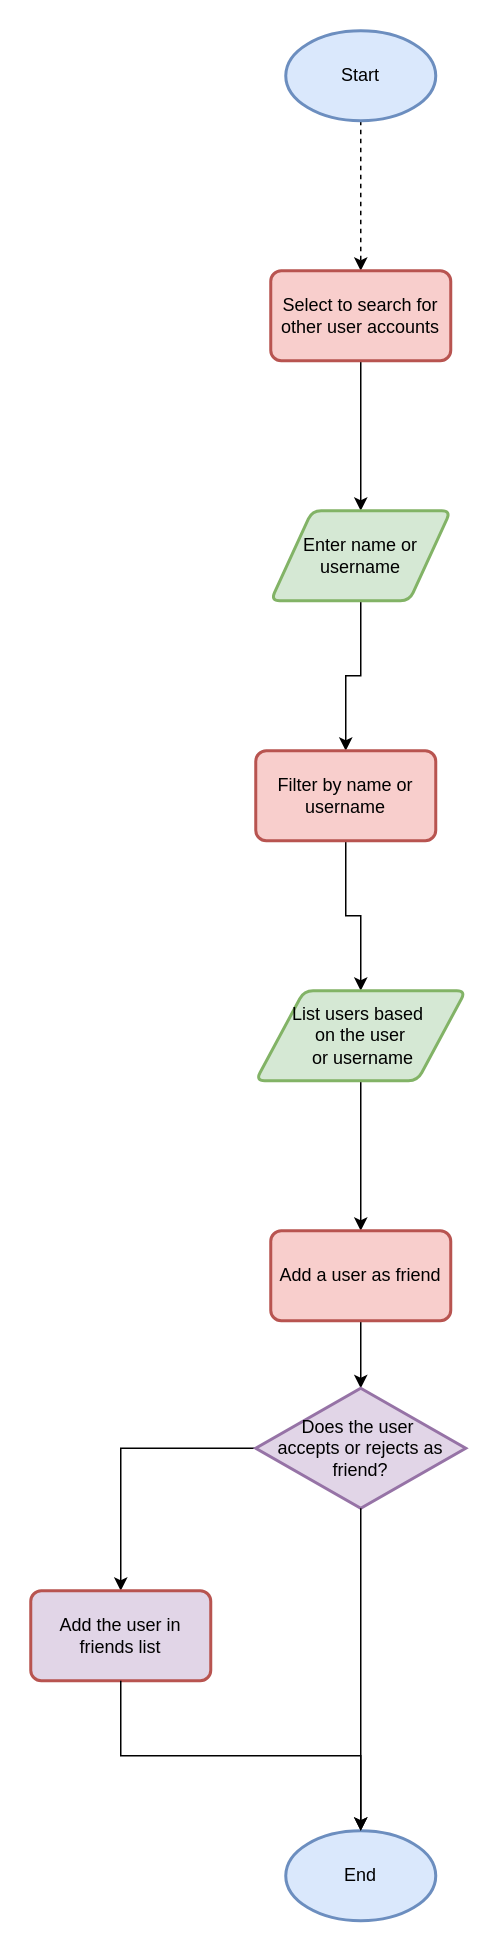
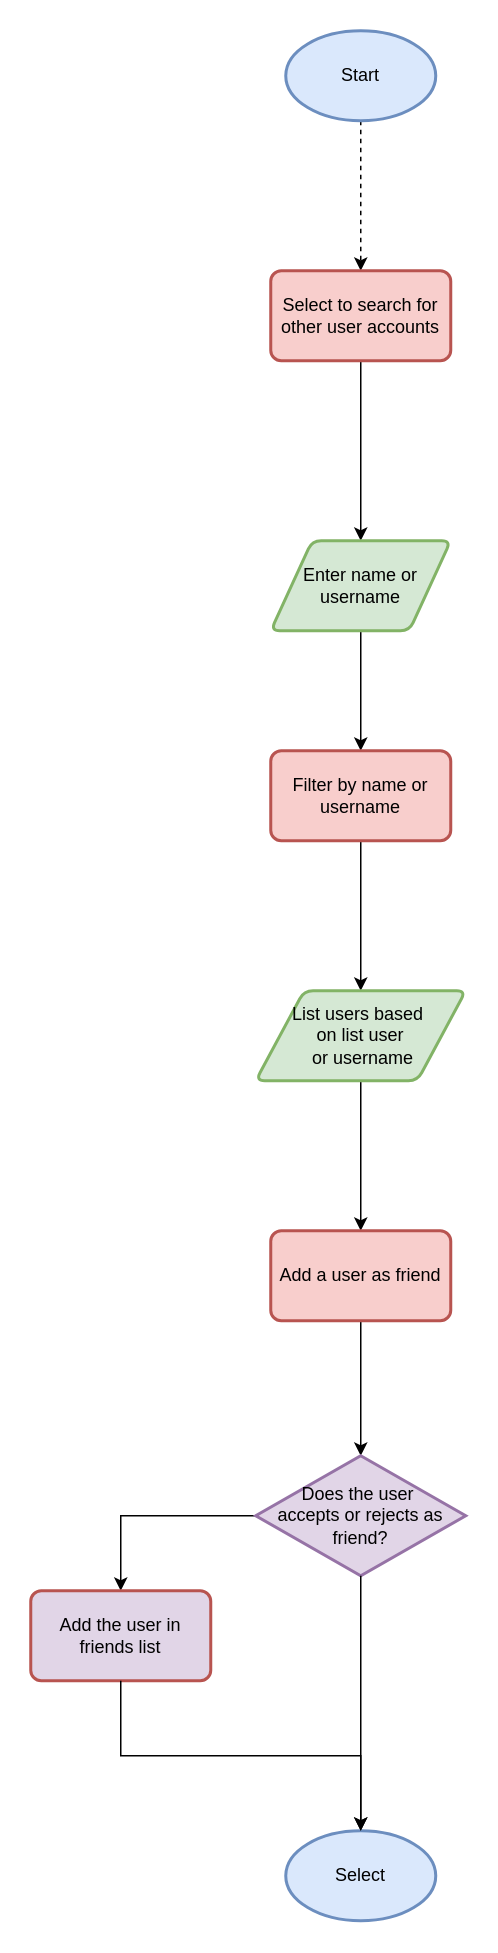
  <mxCell id="0" />
  <mxCell id="1" parent="0" />
  <mxCell id="2" value="" style="edgeStyle=orthogonalEdgeStyle;rounded=0;orthogonalLoop=1;jettySize=auto;html=1;dashed=1;" edge="1" parent="1" source="3" target="5"><mxGeometry relative="1" as="geometry" /></mxCell>
  <mxCell id="3" value="Start" style="strokeWidth=2;html=1;shape=mxgraph.flowchart.start_1;whiteSpace=wrap;fillColor=#dae8fc;strokeColor=#6c8ebf;" vertex="1" parent="1"><mxGeometry x="190" y="20" width="100" height="60" as="geometry" /></mxCell>
  <mxCell id="4" value="" style="edgeStyle=orthogonalEdgeStyle;rounded=0;orthogonalLoop=1;jettySize=auto;html=1;" edge="1" parent="1" source="5" target="7"><mxGeometry relative="1" as="geometry" /></mxCell>
  <mxCell id="5" value="Select to search for other user accounts" style="rounded=1;whiteSpace=wrap;html=1;absoluteArcSize=1;arcSize=14;strokeWidth=2;fillColor=#f8cecc;strokeColor=#b85450;" vertex="1" parent="1"><mxGeometry x="180" y="180" width="120" height="60" as="geometry" /></mxCell>
  <mxCell id="6" value="" style="edgeStyle=orthogonalEdgeStyle;rounded=0;orthogonalLoop=1;jettySize=auto;html=1;" edge="1" parent="1" source="7" target="9"><mxGeometry relative="1" as="geometry" /></mxCell>
- <mxCell id="7" value="Enter name or username" style="shape=parallelogram;html=1;strokeWidth=2;perimeter=parallelogramPerimeter;whiteSpace=wrap;rounded=1;arcSize=12;size=0.23;fillColor=#d5e8d4;strokeColor=#82b366;" vertex="1" parent="1"><mxGeometry x="180" y="340" width="120" height="60" as="geometry" /></mxCell>
+ <mxCell id="7" value="Enter name or username" style="shape=parallelogram;html=1;strokeWidth=2;perimeter=parallelogramPerimeter;whiteSpace=wrap;rounded=1;arcSize=12;size=0.23;fillColor=#d5e8d4;strokeColor=#82b366;" vertex="1" parent="1"><mxGeometry x="180" y="360" width="120" height="60" as="geometry" /></mxCell>
  <mxCell id="8" value="" style="edgeStyle=orthogonalEdgeStyle;rounded=0;orthogonalLoop=1;jettySize=auto;html=1;" edge="1" parent="1" source="9" target="11"><mxGeometry relative="1" as="geometry" /></mxCell>
- <mxCell id="9" value="Filter by name or username" style="rounded=1;whiteSpace=wrap;html=1;absoluteArcSize=1;arcSize=14;strokeWidth=2;fillColor=#f8cecc;strokeColor=#b85450;" vertex="1" parent="1"><mxGeometry x="170" y="500" width="120" height="60" as="geometry" /></mxCell>
+ <mxCell id="9" value="Filter by name or username" style="rounded=1;whiteSpace=wrap;html=1;absoluteArcSize=1;arcSize=14;strokeWidth=2;fillColor=#f8cecc;strokeColor=#b85450;" vertex="1" parent="1"><mxGeometry x="180" y="500" width="120" height="60" as="geometry" /></mxCell>
  <mxCell id="10" value="" style="edgeStyle=orthogonalEdgeStyle;rounded=0;orthogonalLoop=1;jettySize=auto;html=1;" edge="1" parent="1" source="11" target="13"><mxGeometry relative="1" as="geometry" /></mxCell>
- <mxCell id="11" value="List users based&amp;nbsp;&lt;div&gt;on the user&lt;/div&gt;&lt;div&gt;&amp;nbsp;or username&lt;/div&gt;" style="shape=parallelogram;html=1;strokeWidth=2;perimeter=parallelogramPerimeter;whiteSpace=wrap;rounded=1;arcSize=12;size=0.23;fillColor=#d5e8d4;strokeColor=#82b366;" vertex="1" parent="1"><mxGeometry x="170" y="660" width="140" height="60" as="geometry" /></mxCell>
+ <mxCell id="11" value="List users based&amp;nbsp;&lt;div&gt;on list user&lt;/div&gt;&lt;div&gt;&amp;nbsp;or username&lt;/div&gt;" style="shape=parallelogram;html=1;strokeWidth=2;perimeter=parallelogramPerimeter;whiteSpace=wrap;rounded=1;arcSize=12;size=0.23;fillColor=#d5e8d4;strokeColor=#82b366;" vertex="1" parent="1"><mxGeometry x="170" y="660" width="140" height="60" as="geometry" /></mxCell>
  <mxCell id="12" value="" style="edgeStyle=orthogonalEdgeStyle;rounded=0;orthogonalLoop=1;jettySize=auto;html=1;" edge="1" parent="1" source="13" target="15"><mxGeometry relative="1" as="geometry" /></mxCell>
  <mxCell id="13" value="Add a user as friend" style="rounded=1;whiteSpace=wrap;html=1;absoluteArcSize=1;arcSize=14;strokeWidth=2;fillColor=#f8cecc;strokeColor=#b85450;" vertex="1" parent="1"><mxGeometry x="180" y="820" width="120" height="60" as="geometry" /></mxCell>
  <mxCell id="14" style="edgeStyle=orthogonalEdgeStyle;rounded=0;orthogonalLoop=1;jettySize=auto;html=1;entryX=0.5;entryY=0;entryDx=0;entryDy=0;" edge="1" parent="1" source="15" target="16"><mxGeometry relative="1" as="geometry" /></mxCell>
- <mxCell id="15" value="Does the user&amp;nbsp;&lt;div&gt;accepts&lt;span style=&quot;background-color: transparent; color: light-dark(rgb(0, 0, 0), rgb(255, 255, 255));&quot;&gt;&amp;nbsp;or rejects as friend?&lt;/span&gt;&lt;/div&gt;" style="strokeWidth=2;html=1;shape=mxgraph.flowchart.decision;whiteSpace=wrap;fillColor=#e1d5e7;strokeColor=#9673a6;" vertex="1" parent="1"><mxGeometry x="170" y="925" width="140" height="80" as="geometry" /></mxCell>
+ <mxCell id="15" value="Does the user&amp;nbsp;&lt;div&gt;accepts&lt;span style=&quot;background-color: transparent; color: light-dark(rgb(0, 0, 0), rgb(255, 255, 255));&quot;&gt;&amp;nbsp;or rejects as friend?&lt;/span&gt;&lt;/div&gt;" style="strokeWidth=2;html=1;shape=mxgraph.flowchart.decision;whiteSpace=wrap;fillColor=#e1d5e7;strokeColor=#9673a6;" vertex="1" parent="1"><mxGeometry x="170" y="970" width="140" height="80" as="geometry" /></mxCell>
  <mxCell id="16" value="Add the user in friends list" style="rounded=1;whiteSpace=wrap;html=1;absoluteArcSize=1;arcSize=14;strokeWidth=2;fillColor=#e1d5e7;strokeColor=#b85450;" vertex="1" parent="1"><mxGeometry x="20" y="1060" width="120" height="60" as="geometry" /></mxCell>
- <mxCell id="17" value="End" style="strokeWidth=2;html=1;shape=mxgraph.flowchart.start_1;whiteSpace=wrap;fillColor=#dae8fc;strokeColor=#6c8ebf;" vertex="1" parent="1"><mxGeometry x="190" y="1220" width="100" height="60" as="geometry" /></mxCell>
+ <mxCell id="17" value="Select" style="strokeWidth=2;html=1;shape=mxgraph.flowchart.start_1;whiteSpace=wrap;fillColor=#dae8fc;strokeColor=#6c8ebf;" vertex="1" parent="1"><mxGeometry x="190" y="1220" width="100" height="60" as="geometry" /></mxCell>
  <mxCell id="18" style="edgeStyle=orthogonalEdgeStyle;rounded=0;orthogonalLoop=1;jettySize=auto;html=1;entryX=0.5;entryY=0;entryDx=0;entryDy=0;entryPerimeter=0;" edge="1" parent="1" source="15" target="17"><mxGeometry relative="1" as="geometry" /></mxCell>
  <mxCell id="19" style="edgeStyle=orthogonalEdgeStyle;rounded=0;orthogonalLoop=1;jettySize=auto;html=1;entryX=0.5;entryY=0;entryDx=0;entryDy=0;entryPerimeter=0;" edge="1" parent="1" source="16" target="17"><mxGeometry relative="1" as="geometry"><Array as="points"><mxPoint x="80" y="1170" /><mxPoint x="240" y="1170" /></Array></mxGeometry></mxCell>
